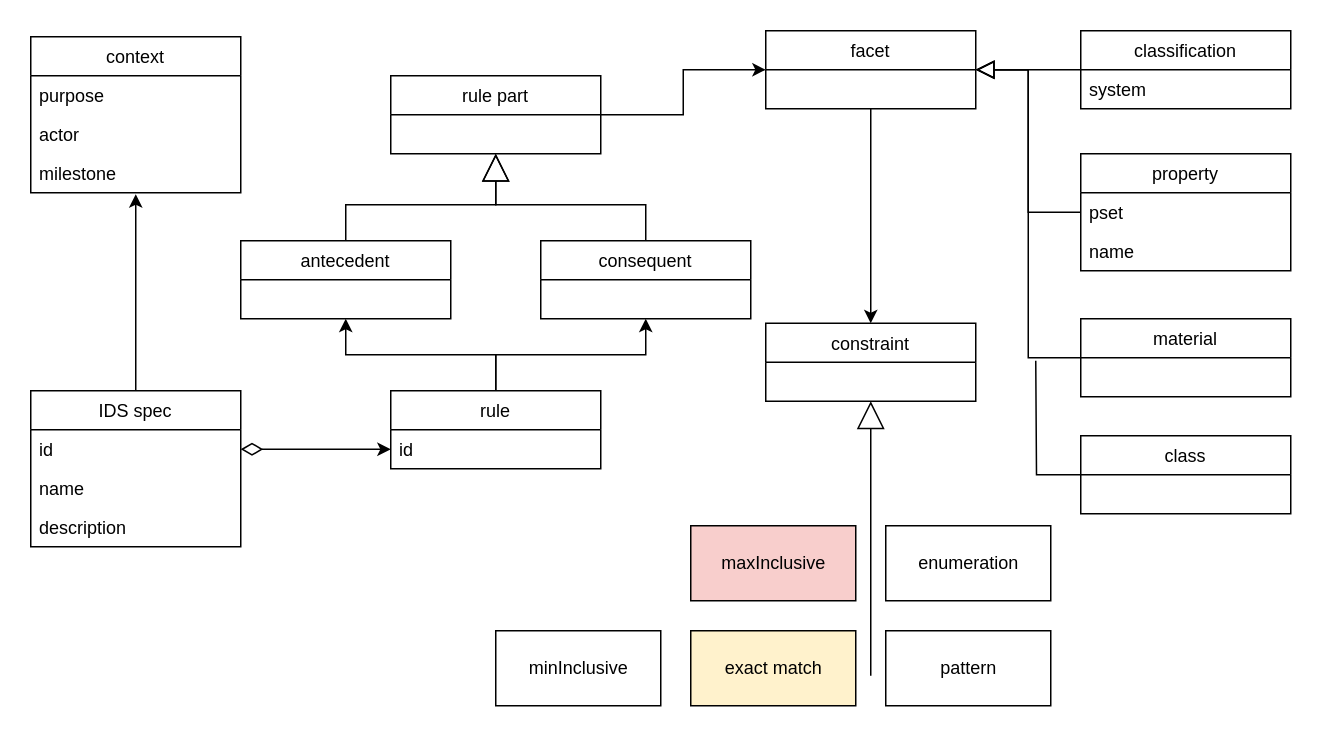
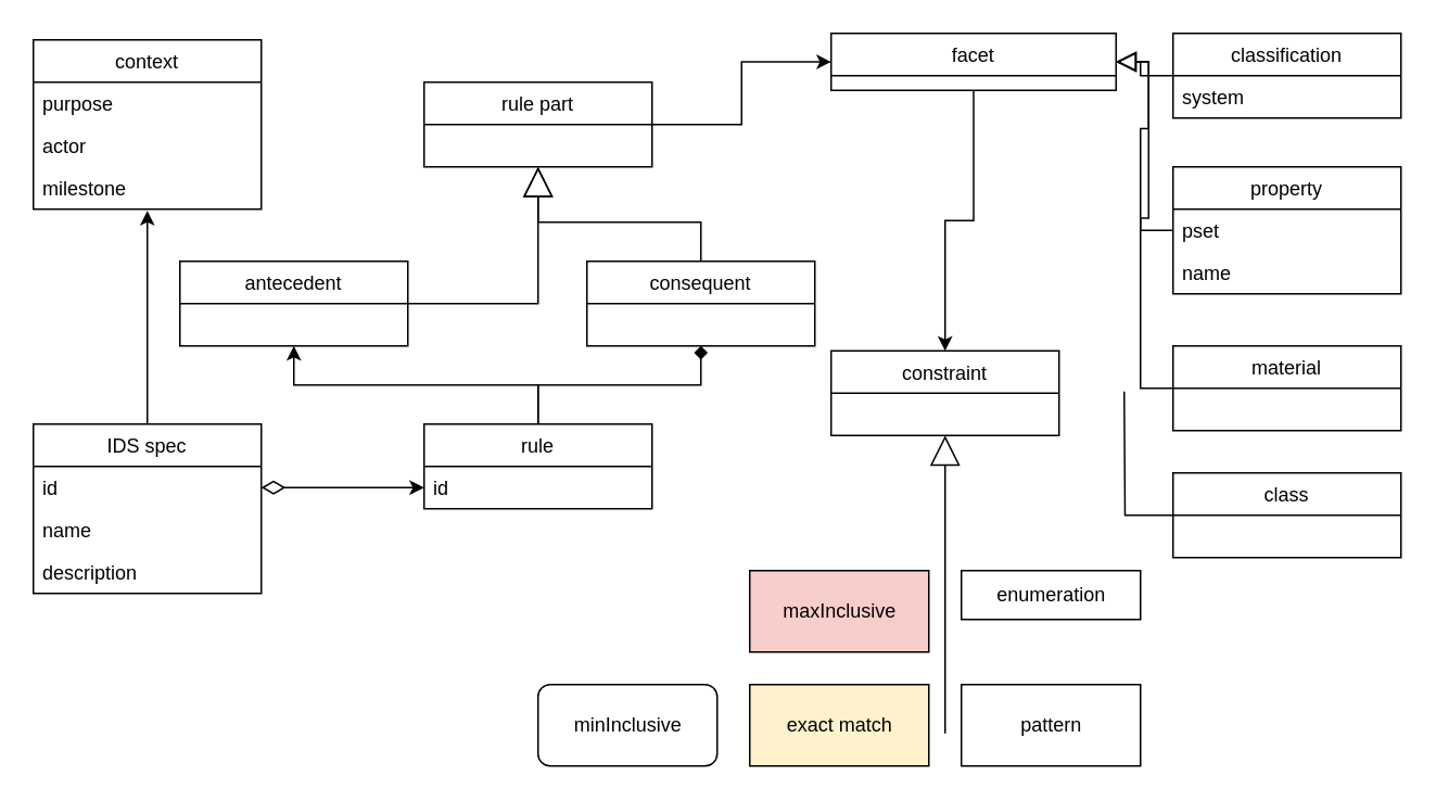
  <mxCell id="0" />
  <mxCell id="1" parent="0" />
  <mxCell id="2" style="edgeStyle=orthogonalEdgeStyle;rounded=0;orthogonalLoop=1;jettySize=auto;html=1;entryX=0.5;entryY=1.038;entryDx=0;entryDy=0;entryPerimeter=0;startArrow=none;startFill=0;startSize=6;endArrow=classic;endFill=1;endSize=6;" edge="1" parent="1" source="3" target="29"><mxGeometry relative="1" as="geometry" /></mxCell>
  <mxCell id="3" value="IDS spec" style="swimlane;fontStyle=0;childLayout=stackLayout;horizontal=1;startSize=26;fillColor=none;horizontalStack=0;resizeParent=1;resizeParentMax=0;resizeLast=0;collapsible=1;marginBottom=0;" vertex="1" parent="1"><mxGeometry x="20" y="260" width="140" height="104" as="geometry" /></mxCell>
  <mxCell id="4" value="id" style="text;strokeColor=none;fillColor=none;align=left;verticalAlign=top;spacingLeft=4;spacingRight=4;overflow=hidden;rotatable=0;points=[[0,0.5],[1,0.5]];portConstraint=eastwest;" vertex="1" parent="3"><mxGeometry y="26" width="140" height="26" as="geometry" /></mxCell>
  <mxCell id="5" value="name" style="text;strokeColor=none;fillColor=none;align=left;verticalAlign=top;spacingLeft=4;spacingRight=4;overflow=hidden;rotatable=0;points=[[0,0.5],[1,0.5]];portConstraint=eastwest;" vertex="1" parent="3"><mxGeometry y="52" width="140" height="26" as="geometry" /></mxCell>
  <mxCell id="6" value="description" style="text;strokeColor=none;fillColor=none;align=left;verticalAlign=top;spacingLeft=4;spacingRight=4;overflow=hidden;rotatable=0;points=[[0,0.5],[1,0.5]];portConstraint=eastwest;" vertex="1" parent="3"><mxGeometry y="78" width="140" height="26" as="geometry" /></mxCell>
  <mxCell id="7" style="edgeStyle=orthogonalEdgeStyle;rounded=0;orthogonalLoop=1;jettySize=auto;html=1;exitX=0.5;exitY=0;exitDx=0;exitDy=0;entryX=0.5;entryY=1;entryDx=0;entryDy=0;startArrow=none;startFill=0;startSize=6;endArrow=classic;endFill=1;endSize=6;" edge="1" parent="1" source="9" target="12"><mxGeometry relative="1" as="geometry" /></mxCell>
- <mxCell id="8" style="edgeStyle=orthogonalEdgeStyle;rounded=0;orthogonalLoop=1;jettySize=auto;html=1;entryX=0.5;entryY=1;entryDx=0;entryDy=0;startArrow=none;startFill=0;startSize=6;endArrow=classic;endFill=1;endSize=6;" edge="1" parent="1" source="9" target="14"><mxGeometry relative="1" as="geometry" /></mxCell>
+ <mxCell id="8" style="edgeStyle=orthogonalEdgeStyle;rounded=0;orthogonalLoop=1;jettySize=auto;html=1;entryX=0.5;entryY=1;entryDx=0;entryDy=0;startArrow=none;startFill=0;startSize=6;endArrow=diamond;endFill=1;endSize=6;" edge="1" parent="1" source="9" target="14"><mxGeometry relative="1" as="geometry" /></mxCell>
  <mxCell id="9" value="rule" style="swimlane;fontStyle=0;childLayout=stackLayout;horizontal=1;startSize=26;fillColor=none;horizontalStack=0;resizeParent=1;resizeParentMax=0;resizeLast=0;collapsible=1;marginBottom=0;" vertex="1" parent="1"><mxGeometry x="260" y="260" width="140" height="52" as="geometry" /></mxCell>
  <mxCell id="10" value="id" style="text;strokeColor=none;fillColor=none;align=left;verticalAlign=top;spacingLeft=4;spacingRight=4;overflow=hidden;rotatable=0;points=[[0,0.5],[1,0.5]];portConstraint=eastwest;" vertex="1" parent="9"><mxGeometry y="26" width="140" height="26" as="geometry" /></mxCell>
  <mxCell id="11" style="edgeStyle=orthogonalEdgeStyle;rounded=0;orthogonalLoop=1;jettySize=auto;html=1;entryX=0.5;entryY=1;entryDx=0;entryDy=0;startArrow=none;startFill=0;startSize=6;endArrow=block;endFill=0;endSize=16;" edge="1" parent="1" source="12" target="37"><mxGeometry relative="1" as="geometry" /></mxCell>
- <mxCell id="12" value="antecedent" style="swimlane;fontStyle=0;childLayout=stackLayout;horizontal=1;startSize=26;fillColor=none;horizontalStack=0;resizeParent=1;resizeParentMax=0;resizeLast=0;collapsible=1;marginBottom=0;" vertex="1" parent="1"><mxGeometry x="160" y="160" width="140" height="52" as="geometry" /></mxCell>
+ <mxCell id="12" value="antecedent" style="swimlane;fontStyle=0;childLayout=stackLayout;horizontal=1;startSize=26;fillColor=none;horizontalStack=0;resizeParent=1;resizeParentMax=0;resizeLast=0;collapsible=1;marginBottom=0;" vertex="1" parent="1"><mxGeometry x="110" y="160" width="140" height="52" as="geometry" /></mxCell>
  <mxCell id="13" style="edgeStyle=orthogonalEdgeStyle;rounded=0;orthogonalLoop=1;jettySize=auto;html=1;entryX=0.5;entryY=1;entryDx=0;entryDy=0;startArrow=none;startFill=0;startSize=6;endArrow=block;endFill=0;endSize=16;" edge="1" parent="1" source="14" target="37"><mxGeometry relative="1" as="geometry" /></mxCell>
  <mxCell id="14" value="consequent" style="swimlane;fontStyle=0;childLayout=stackLayout;horizontal=1;startSize=26;fillColor=none;horizontalStack=0;resizeParent=1;resizeParentMax=0;resizeLast=0;collapsible=1;marginBottom=0;" vertex="1" parent="1"><mxGeometry x="360" y="160" width="140" height="52" as="geometry" /></mxCell>
  <mxCell id="15" style="edgeStyle=orthogonalEdgeStyle;rounded=0;orthogonalLoop=1;jettySize=auto;html=1;exitX=0.5;exitY=1;exitDx=0;exitDy=0;entryX=0.5;entryY=0;entryDx=0;entryDy=0;startArrow=none;startFill=0;startSize=6;endArrow=classic;endFill=1;endSize=6;" edge="1" parent="1" source="16" target="30"><mxGeometry relative="1" as="geometry" /></mxCell>
- <mxCell id="16" value="facet" style="swimlane;fontStyle=0;childLayout=stackLayout;horizontal=1;startSize=26;fillColor=none;horizontalStack=0;resizeParent=1;resizeParentMax=0;resizeLast=0;collapsible=1;marginBottom=0;" vertex="1" parent="1"><mxGeometry x="510" y="20" width="140" height="52" as="geometry" /></mxCell>
+ <mxCell id="16" value="facet" style="swimlane;fontStyle=0;childLayout=stackLayout;horizontal=1;startSize=26;fillColor=none;horizontalStack=0;resizeParent=1;resizeParentMax=0;resizeLast=0;collapsible=1;marginBottom=0;" vertex="1" parent="1"><mxGeometry x="510" y="20" width="175" height="35" as="geometry" /></mxCell>
  <mxCell id="17" style="edgeStyle=orthogonalEdgeStyle;rounded=0;orthogonalLoop=1;jettySize=auto;html=1;entryX=1;entryY=0.5;entryDx=0;entryDy=0;startArrow=none;startFill=0;startSize=6;endArrow=block;endFill=0;endSize=10;" edge="1" parent="1" source="18" target="16"><mxGeometry relative="1" as="geometry" /></mxCell>
  <mxCell id="18" value="property" style="swimlane;fontStyle=0;childLayout=stackLayout;horizontal=1;startSize=26;fillColor=none;horizontalStack=0;resizeParent=1;resizeParentMax=0;resizeLast=0;collapsible=1;marginBottom=0;" vertex="1" parent="1"><mxGeometry x="720" y="102" width="140" height="78" as="geometry" /></mxCell>
  <mxCell id="19" value="pset" style="text;strokeColor=none;fillColor=none;align=left;verticalAlign=top;spacingLeft=4;spacingRight=4;overflow=hidden;rotatable=0;points=[[0,0.5],[1,0.5]];portConstraint=eastwest;" vertex="1" parent="18"><mxGeometry y="26" width="140" height="26" as="geometry" /></mxCell>
  <mxCell id="20" value="name" style="text;strokeColor=none;fillColor=none;align=left;verticalAlign=top;spacingLeft=4;spacingRight=4;overflow=hidden;rotatable=0;points=[[0,0.5],[1,0.5]];portConstraint=eastwest;" vertex="1" parent="18"><mxGeometry y="52" width="140" height="26" as="geometry" /></mxCell>
  <mxCell id="21" style="edgeStyle=orthogonalEdgeStyle;rounded=0;orthogonalLoop=1;jettySize=auto;html=1;entryX=1;entryY=0.5;entryDx=0;entryDy=0;startArrow=none;startFill=0;startSize=6;endArrow=block;endFill=0;endSize=10;" edge="1" parent="1" source="22" target="16"><mxGeometry relative="1" as="geometry" /></mxCell>
  <mxCell id="22" value="classification" style="swimlane;fontStyle=0;childLayout=stackLayout;horizontal=1;startSize=26;fillColor=none;horizontalStack=0;resizeParent=1;resizeParentMax=0;resizeLast=0;collapsible=1;marginBottom=0;" vertex="1" parent="1"><mxGeometry x="720" y="20" width="140" height="52" as="geometry" /></mxCell>
  <mxCell id="23" value="system" style="text;strokeColor=none;fillColor=none;align=left;verticalAlign=top;spacingLeft=4;spacingRight=4;overflow=hidden;rotatable=0;points=[[0,0.5],[1,0.5]];portConstraint=eastwest;" vertex="1" parent="22"><mxGeometry y="26" width="140" height="26" as="geometry" /></mxCell>
  <mxCell id="24" style="edgeStyle=orthogonalEdgeStyle;rounded=0;orthogonalLoop=1;jettySize=auto;html=1;entryX=1;entryY=0.5;entryDx=0;entryDy=0;startArrow=none;startFill=0;startSize=6;endArrow=block;endFill=0;endSize=10;" edge="1" parent="1" source="25" target="16"><mxGeometry relative="1" as="geometry" /></mxCell>
  <mxCell id="25" value="material" style="swimlane;fontStyle=0;childLayout=stackLayout;horizontal=1;startSize=26;fillColor=none;horizontalStack=0;resizeParent=1;resizeParentMax=0;resizeLast=0;collapsible=1;marginBottom=0;" vertex="1" parent="1"><mxGeometry x="720" y="212" width="140" height="52" as="geometry" /></mxCell>
  <mxCell id="26" value="context" style="swimlane;fontStyle=0;childLayout=stackLayout;horizontal=1;startSize=26;fillColor=none;horizontalStack=0;resizeParent=1;resizeParentMax=0;resizeLast=0;collapsible=1;marginBottom=0;" vertex="1" parent="1"><mxGeometry x="20" y="24" width="140" height="104" as="geometry" /></mxCell>
  <mxCell id="27" value="purpose" style="text;strokeColor=none;fillColor=none;align=left;verticalAlign=top;spacingLeft=4;spacingRight=4;overflow=hidden;rotatable=0;points=[[0,0.5],[1,0.5]];portConstraint=eastwest;" vertex="1" parent="26"><mxGeometry y="26" width="140" height="26" as="geometry" /></mxCell>
  <mxCell id="28" value="actor" style="text;strokeColor=none;fillColor=none;align=left;verticalAlign=top;spacingLeft=4;spacingRight=4;overflow=hidden;rotatable=0;points=[[0,0.5],[1,0.5]];portConstraint=eastwest;" vertex="1" parent="26"><mxGeometry y="52" width="140" height="26" as="geometry" /></mxCell>
  <mxCell id="29" value="milestone" style="text;strokeColor=none;fillColor=none;align=left;verticalAlign=top;spacingLeft=4;spacingRight=4;overflow=hidden;rotatable=0;points=[[0,0.5],[1,0.5]];portConstraint=eastwest;" vertex="1" parent="26"><mxGeometry y="78" width="140" height="26" as="geometry" /></mxCell>
  <mxCell id="30" value="constraint" style="swimlane;fontStyle=0;childLayout=stackLayout;horizontal=1;startSize=26;fillColor=none;horizontalStack=0;resizeParent=1;resizeParentMax=0;resizeLast=0;collapsible=1;marginBottom=0;" vertex="1" parent="1"><mxGeometry x="510" y="215" width="140" height="52" as="geometry" /></mxCell>
  <mxCell id="31" value="maxInclusive" style="html=1;fillColor=#f8cecc;" vertex="1" parent="1"><mxGeometry x="460" y="350" width="110" height="50" as="geometry" /></mxCell>
- <mxCell id="32" value="minInclusive" style="html=1;" vertex="1" parent="1"><mxGeometry x="330" y="420" width="110" height="50" as="geometry" /></mxCell>
+ <mxCell id="32" value="minInclusive" style="html=1;rounded=1;" vertex="1" parent="1"><mxGeometry x="330" y="420" width="110" height="50" as="geometry" /></mxCell>
  <mxCell id="33" value="pattern" style="html=1;" vertex="1" parent="1"><mxGeometry x="590" y="420" width="110" height="50" as="geometry" /></mxCell>
- <mxCell id="34" value="enumeration" style="html=1;" vertex="1" parent="1"><mxGeometry x="590" y="350" width="110" height="50" as="geometry" /></mxCell>
+ <mxCell id="34" value="enumeration" style="html=1;" vertex="1" parent="1"><mxGeometry x="590" y="350" width="110" height="30" as="geometry" /></mxCell>
  <mxCell id="35" value="exact match" style="html=1;fillColor=#fff2cc;" vertex="1" parent="1"><mxGeometry x="460" y="420" width="110" height="50" as="geometry" /></mxCell>
  <mxCell id="36" style="edgeStyle=orthogonalEdgeStyle;rounded=0;orthogonalLoop=1;jettySize=auto;html=1;entryX=0;entryY=0.5;entryDx=0;entryDy=0;startArrow=none;startFill=0;startSize=6;endArrow=classic;endFill=1;endSize=6;" edge="1" parent="1" source="37" target="16"><mxGeometry relative="1" as="geometry" /></mxCell>
  <mxCell id="37" value="rule part" style="swimlane;fontStyle=0;childLayout=stackLayout;horizontal=1;startSize=26;fillColor=none;horizontalStack=0;resizeParent=1;resizeParentMax=0;resizeLast=0;collapsible=1;marginBottom=0;" vertex="1" parent="1"><mxGeometry x="260" y="50" width="140" height="52" as="geometry" /></mxCell>
  <mxCell id="38" style="edgeStyle=orthogonalEdgeStyle;rounded=0;orthogonalLoop=1;jettySize=auto;html=1;exitX=1;exitY=0.5;exitDx=0;exitDy=0;entryX=0;entryY=0.5;entryDx=0;entryDy=0;startArrow=diamondThin;startFill=0;endSize=6;startSize=12;" edge="1" parent="1" source="4" target="10"><mxGeometry relative="1" as="geometry" /></mxCell>
  <mxCell id="39" value="" style="endArrow=block;endFill=0;endSize=16;html=1;entryX=0.5;entryY=1;entryDx=0;entryDy=0;" edge="1" parent="1" target="30"><mxGeometry width="160" relative="1" as="geometry"><mxPoint x="580" y="450" as="sourcePoint" /><mxPoint x="870" y="420" as="targetPoint" /></mxGeometry></mxCell>
  <mxCell id="40" style="edgeStyle=orthogonalEdgeStyle;rounded=0;orthogonalLoop=1;jettySize=auto;html=1;startArrow=none;startFill=0;startSize=6;endArrow=none;endFill=0;endSize=16;" edge="1" parent="1" source="41"><mxGeometry relative="1" as="geometry"><mxPoint x="690" y="240" as="targetPoint" /></mxGeometry></mxCell>
  <mxCell id="41" value="class" style="swimlane;fontStyle=0;childLayout=stackLayout;horizontal=1;startSize=26;fillColor=none;horizontalStack=0;resizeParent=1;resizeParentMax=0;resizeLast=0;collapsible=1;marginBottom=0;" vertex="1" parent="1"><mxGeometry x="720" y="290" width="140" height="52" as="geometry" /></mxCell>
